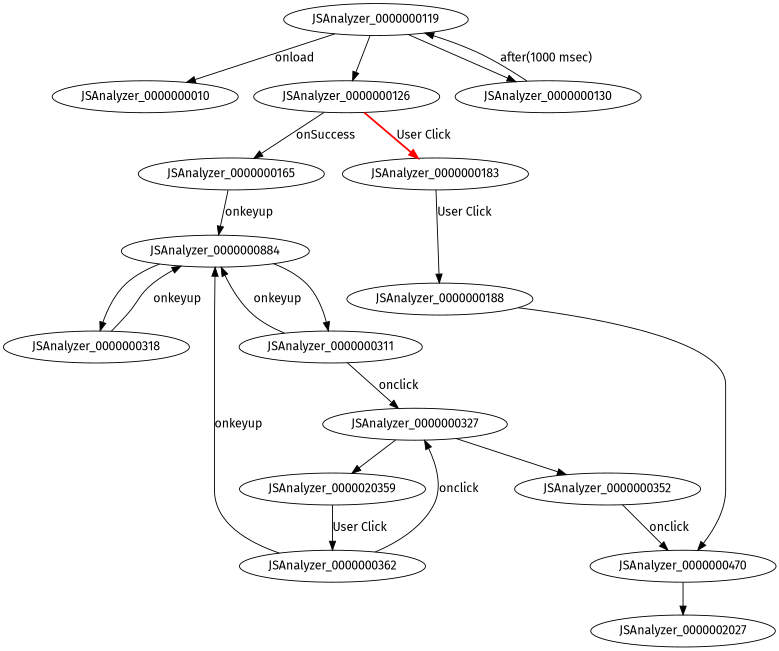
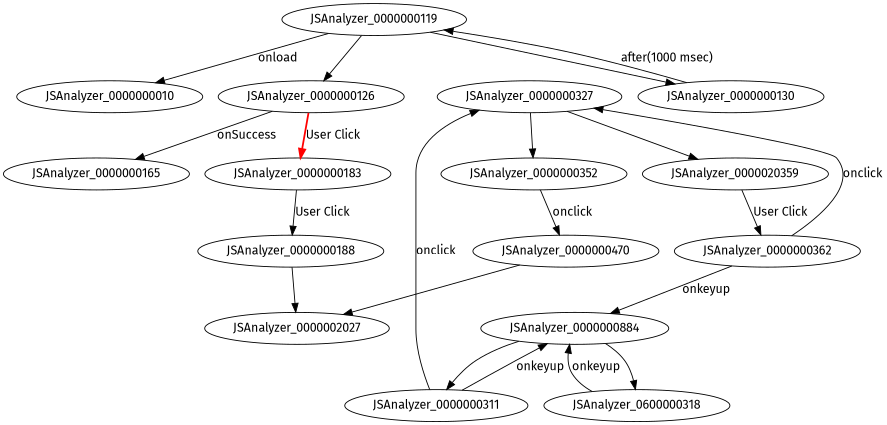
  digraph {
    fontname="Fira Sans"
    node [fontname="Fira Sans"]
    edge [fontname="Fira Sans"]
    JSAnalyzer_0000000119
    JSAnalyzer_0000000010
    JSAnalyzer_0000000126
    JSAnalyzer_0000000130
    JSAnalyzer_0000000165
    JSAnalyzer_0000000183
    n7 [label=JSAnalyzer_0000000884]
    JSAnalyzer_0000000188
    JSAnalyzer_0000000311
-   JSAnalyzer_0000000318
+   JSAnalyzer_0000000318 [label=JSAnalyzer_0600000318]
    JSAnalyzer_0000002027
    JSAnalyzer_0000000327
    JSAnalyzer_0000000352
    n14 [label=JSAnalyzer_0000020359]
    JSAnalyzer_0000000470
    JSAnalyzer_0000000362
    JSAnalyzer_0000000119 -> JSAnalyzer_0000000010 [label=onload]
    JSAnalyzer_0000000119 -> JSAnalyzer_0000000126
    JSAnalyzer_0000000119 -> JSAnalyzer_0000000130
    JSAnalyzer_0000000126 -> JSAnalyzer_0000000165 [label=onSuccess]
    JSAnalyzer_0000000126 -> JSAnalyzer_0000000183 [color=red label="User Click" style=bold]
    JSAnalyzer_0000000130 -> JSAnalyzer_0000000119 [label="after(1000 msec)"]
-   JSAnalyzer_0000000165 -> n7 [label=onkeyup]
    JSAnalyzer_0000000183 -> JSAnalyzer_0000000188 [label="User Click"]
    n7 -> JSAnalyzer_0000000311
    n7 -> JSAnalyzer_0000000318
-   JSAnalyzer_0000000188 -> JSAnalyzer_0000000470
+   JSAnalyzer_0000000188 -> JSAnalyzer_0000002027
    JSAnalyzer_0000000311 -> n7 [label=onkeyup]
    JSAnalyzer_0000000311 -> JSAnalyzer_0000000327 [label=onclick]
    JSAnalyzer_0000000318 -> n7 [label=onkeyup]
    JSAnalyzer_0000000327 -> JSAnalyzer_0000000352
    JSAnalyzer_0000000327 -> n14
    JSAnalyzer_0000000352 -> JSAnalyzer_0000000470 [label=onclick]
    n14 -> JSAnalyzer_0000000362 [label="User Click"]
    JSAnalyzer_0000000470 -> JSAnalyzer_0000002027
    JSAnalyzer_0000000362 -> n7 [label=onkeyup]
    JSAnalyzer_0000000362 -> JSAnalyzer_0000000327 [label=onclick]
  }
